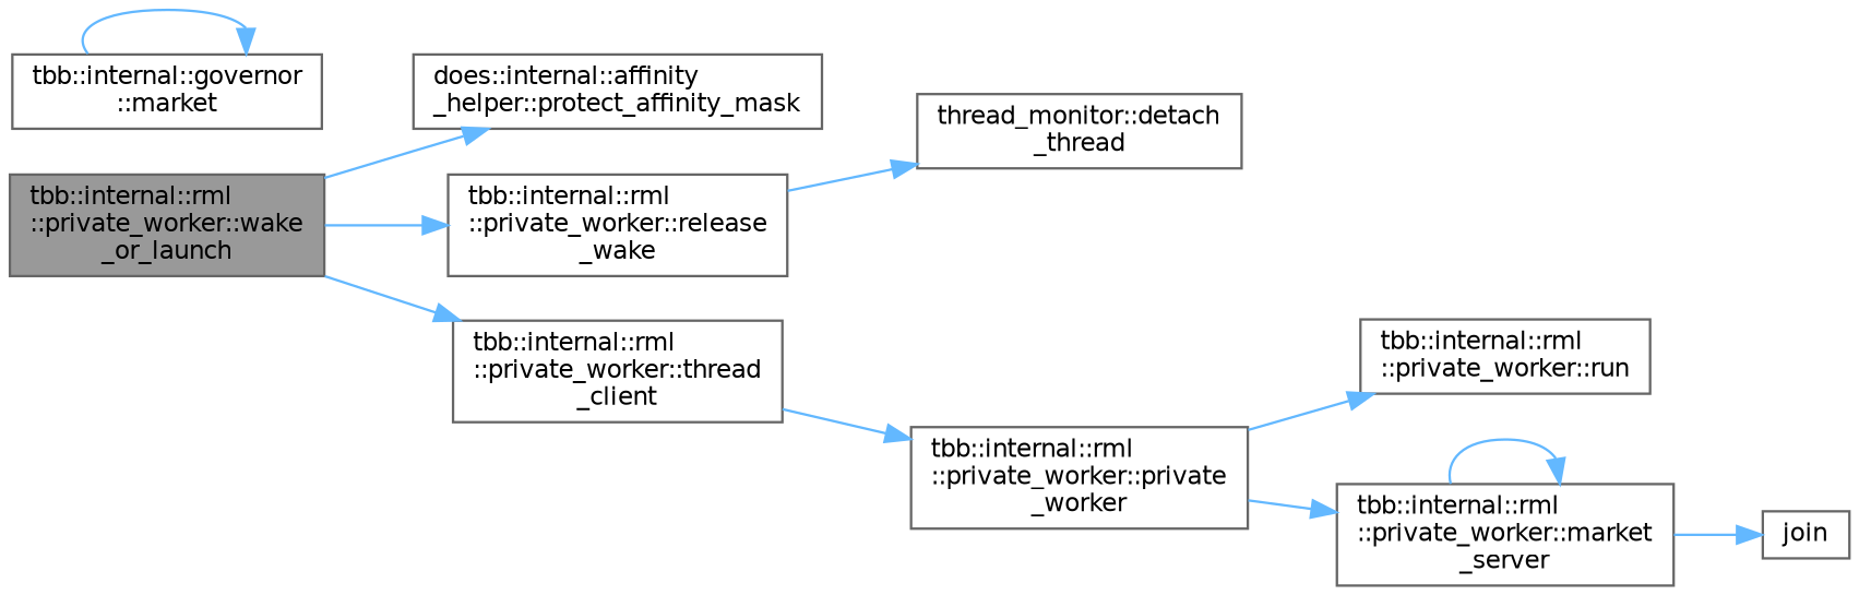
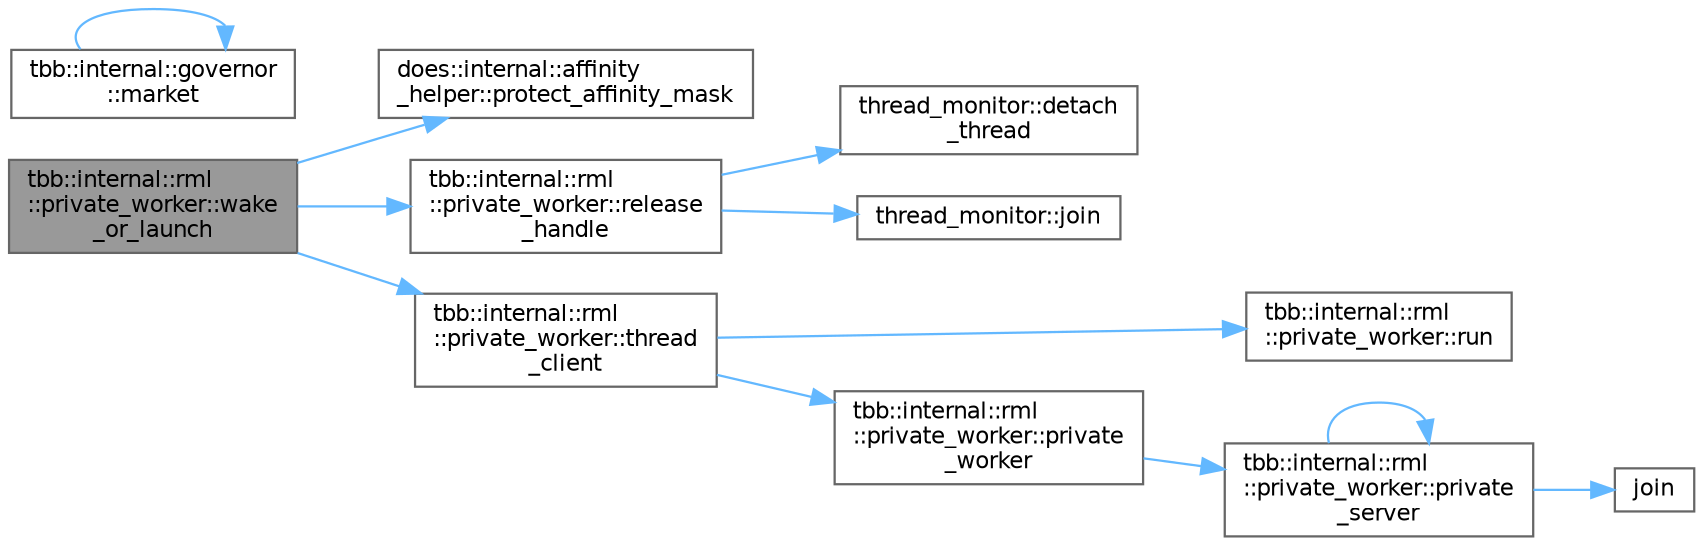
  digraph {
    fontname="DejaVu Sans"
    rankdir=LR
    node [color=grey40 fillcolor=white fontname="DejaVu Sans" fontsize=10 shape=box style=filled]
    edge [color=steelblue1 fontname="DejaVu Sans" fontsize=10 labelfontname=Helvetica labelfontsize=10 style=solid]
    n1 [color=gray40 fillcolor=grey60 fontcolor=black height=0.2 label="tbb::internal::rml\l::private_worker::wake\l_or_launch" width=0.4]
    n2 [height=0.2 label="does::internal::affinity\l_helper::protect_affinity_mask" width=0.4]
-   n3 [height=0.2 label="tbb::internal::rml\l::private_worker::release\l_wake" width=0.4]
+   n3 [height=0.2 label="tbb::internal::rml\l::private_worker::release\l_handle" width=0.4]
    n4 [height=0.2 label="tbb::internal::rml\l::private_worker::thread\l_client" width=0.4]
    n5 [height=0.2 label="thread_monitor::detach\l_thread" width=0.4]
+   n6 [height=0.2 label="thread_monitor::join" width=0.4]
    n7 [height=0.2 label="tbb::internal::rml\l::private_worker::private\l_worker" width=0.4]
    n8 [height=0.2 label="tbb::internal::rml\l::private_worker::run" width=0.4]
    n9 [height=0.2 label="tbb::internal::governor\l::market" width=0.4]
    n10 [height=0.2 label=join width=0.4]
-   n11 [height=0.2 label="tbb::internal::rml\l::private_worker::market\l_server" width=0.4]
+   n11 [height=0.2 label="tbb::internal::rml\l::private_worker::private\l_server" width=0.4]
    n1 -> n2
    n1 -> n3
    n1 -> n4
    n3 -> n5
+   n3 -> n6
    n4 -> n7
-   n7 -> n8
+   n4 -> n8
    n7 -> n11
    n9 -> n9
    n11 -> n10
    n11 -> n11
  }
